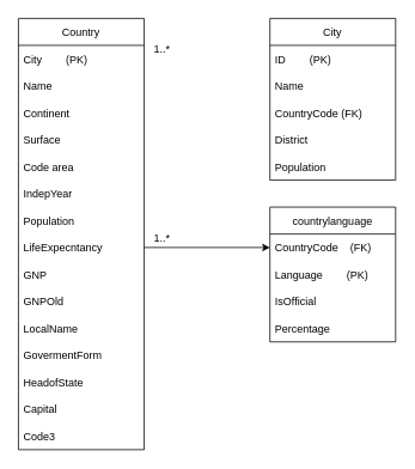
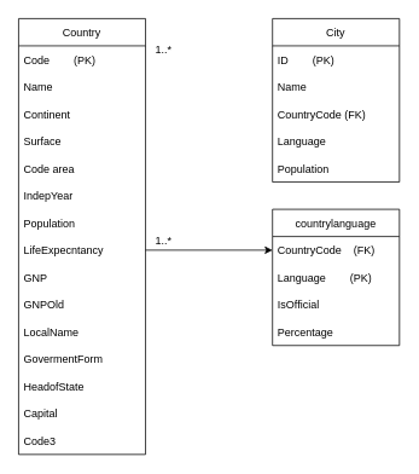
  <mxCell id="0" />
  <mxCell id="1" parent="0" />
  <mxCell id="2" value="City" style="swimlane;fontStyle=0;childLayout=stackLayout;horizontal=1;startSize=30;horizontalStack=0;resizeParent=1;resizeParentMax=0;resizeLast=0;collapsible=1;marginBottom=0;" vertex="1" parent="1"><mxGeometry x="300" y="20" width="140" height="180" as="geometry" /></mxCell>
  <mxCell id="3" value="ID        (PK)" style="text;strokeColor=none;fillColor=none;align=left;verticalAlign=middle;spacingLeft=4;spacingRight=4;overflow=hidden;points=[[0,0.5],[1,0.5]];portConstraint=eastwest;rotatable=0;" vertex="1" parent="2"><mxGeometry y="30" width="140" height="30" as="geometry" /></mxCell>
  <mxCell id="4" value="Name" style="text;strokeColor=none;fillColor=none;align=left;verticalAlign=middle;spacingLeft=4;spacingRight=4;overflow=hidden;points=[[0,0.5],[1,0.5]];portConstraint=eastwest;rotatable=0;" vertex="1" parent="2"><mxGeometry y="60" width="140" height="30" as="geometry" /></mxCell>
  <mxCell id="5" value="CountryCode (FK)" style="text;strokeColor=none;fillColor=none;align=left;verticalAlign=middle;spacingLeft=4;spacingRight=4;overflow=hidden;points=[[0,0.5],[1,0.5]];portConstraint=eastwest;rotatable=0;" vertex="1" parent="2"><mxGeometry y="90" width="140" height="30" as="geometry" /></mxCell>
- <mxCell id="6" value="District" style="text;strokeColor=none;fillColor=none;align=left;verticalAlign=middle;spacingLeft=4;spacingRight=4;overflow=hidden;points=[[0,0.5],[1,0.5]];portConstraint=eastwest;rotatable=0;" vertex="1" parent="2"><mxGeometry y="120" width="140" height="30" as="geometry" /></mxCell>
+ <mxCell id="6" value="Language" style="text;strokeColor=none;fillColor=none;align=left;verticalAlign=middle;spacingLeft=4;spacingRight=4;overflow=hidden;points=[[0,0.5],[1,0.5]];portConstraint=eastwest;rotatable=0;" vertex="1" parent="2"><mxGeometry y="120" width="140" height="30" as="geometry" /></mxCell>
  <mxCell id="7" value="Population" style="text;strokeColor=none;fillColor=none;align=left;verticalAlign=middle;spacingLeft=4;spacingRight=4;overflow=hidden;points=[[0,0.5],[1,0.5]];portConstraint=eastwest;rotatable=0;" vertex="1" parent="2"><mxGeometry y="150" width="140" height="30" as="geometry" /></mxCell>
  <mxCell id="8" value="Country" style="swimlane;fontStyle=0;childLayout=stackLayout;horizontal=1;startSize=30;horizontalStack=0;resizeParent=1;resizeParentMax=0;resizeLast=0;collapsible=1;marginBottom=0;" vertex="1" parent="1"><mxGeometry x="20" y="20" width="140" height="480" as="geometry" /></mxCell>
- <mxCell id="9" value="City        (PK)" style="text;strokeColor=none;fillColor=none;align=left;verticalAlign=middle;spacingLeft=4;spacingRight=4;overflow=hidden;points=[[0,0.5],[1,0.5]];portConstraint=eastwest;rotatable=0;" vertex="1" parent="8"><mxGeometry y="30" width="140" height="30" as="geometry" /></mxCell>
+ <mxCell id="9" value="Code        (PK)" style="text;strokeColor=none;fillColor=none;align=left;verticalAlign=middle;spacingLeft=4;spacingRight=4;overflow=hidden;points=[[0,0.5],[1,0.5]];portConstraint=eastwest;rotatable=0;" vertex="1" parent="8"><mxGeometry y="30" width="140" height="30" as="geometry" /></mxCell>
  <mxCell id="10" value="Name" style="text;strokeColor=none;fillColor=none;align=left;verticalAlign=middle;spacingLeft=4;spacingRight=4;overflow=hidden;points=[[0,0.5],[1,0.5]];portConstraint=eastwest;rotatable=0;" vertex="1" parent="8"><mxGeometry y="60" width="140" height="30" as="geometry" /></mxCell>
  <mxCell id="11" value="Continent" style="text;strokeColor=none;fillColor=none;align=left;verticalAlign=middle;spacingLeft=4;spacingRight=4;overflow=hidden;points=[[0,0.5],[1,0.5]];portConstraint=eastwest;rotatable=0;" vertex="1" parent="8"><mxGeometry y="90" width="140" height="30" as="geometry" /></mxCell>
  <mxCell id="12" value="Surface" style="text;strokeColor=none;fillColor=none;align=left;verticalAlign=middle;spacingLeft=4;spacingRight=4;overflow=hidden;points=[[0,0.5],[1,0.5]];portConstraint=eastwest;rotatable=0;" vertex="1" parent="8"><mxGeometry y="120" width="140" height="30" as="geometry" /></mxCell>
  <mxCell id="13" value="Code area" style="text;strokeColor=none;fillColor=none;align=left;verticalAlign=middle;spacingLeft=4;spacingRight=4;overflow=hidden;points=[[0,0.5],[1,0.5]];portConstraint=eastwest;rotatable=0;" vertex="1" parent="8"><mxGeometry y="150" width="140" height="30" as="geometry" /></mxCell>
  <mxCell id="14" value="IndepYear" style="text;strokeColor=none;fillColor=none;align=left;verticalAlign=middle;spacingLeft=4;spacingRight=4;overflow=hidden;points=[[0,0.5],[1,0.5]];portConstraint=eastwest;rotatable=0;" vertex="1" parent="8"><mxGeometry y="180" width="140" height="30" as="geometry" /></mxCell>
  <mxCell id="15" value="Population" style="text;strokeColor=none;fillColor=none;align=left;verticalAlign=middle;spacingLeft=4;spacingRight=4;overflow=hidden;points=[[0,0.5],[1,0.5]];portConstraint=eastwest;rotatable=0;" vertex="1" parent="8"><mxGeometry y="210" width="140" height="30" as="geometry" /></mxCell>
  <mxCell id="16" value="LifeExpecntancy" style="text;strokeColor=none;fillColor=none;align=left;verticalAlign=middle;spacingLeft=4;spacingRight=4;overflow=hidden;points=[[0,0.5],[1,0.5]];portConstraint=eastwest;rotatable=0;" vertex="1" parent="8"><mxGeometry y="240" width="140" height="30" as="geometry" /></mxCell>
  <mxCell id="17" value="GNP" style="text;strokeColor=none;fillColor=none;align=left;verticalAlign=middle;spacingLeft=4;spacingRight=4;overflow=hidden;points=[[0,0.5],[1,0.5]];portConstraint=eastwest;rotatable=0;" vertex="1" parent="8"><mxGeometry y="270" width="140" height="30" as="geometry" /></mxCell>
  <mxCell id="18" value="GNPOld" style="text;strokeColor=none;fillColor=none;align=left;verticalAlign=middle;spacingLeft=4;spacingRight=4;overflow=hidden;points=[[0,0.5],[1,0.5]];portConstraint=eastwest;rotatable=0;" vertex="1" parent="8"><mxGeometry y="300" width="140" height="30" as="geometry" /></mxCell>
  <mxCell id="19" value="LocalName" style="text;strokeColor=none;fillColor=none;align=left;verticalAlign=middle;spacingLeft=4;spacingRight=4;overflow=hidden;points=[[0,0.5],[1,0.5]];portConstraint=eastwest;rotatable=0;" vertex="1" parent="8"><mxGeometry y="330" width="140" height="30" as="geometry" /></mxCell>
  <mxCell id="20" value="GovermentForm" style="text;strokeColor=none;fillColor=none;align=left;verticalAlign=middle;spacingLeft=4;spacingRight=4;overflow=hidden;points=[[0,0.5],[1,0.5]];portConstraint=eastwest;rotatable=0;" vertex="1" parent="8"><mxGeometry y="360" width="140" height="30" as="geometry" /></mxCell>
  <mxCell id="21" value="HeadofState" style="text;strokeColor=none;fillColor=none;align=left;verticalAlign=middle;spacingLeft=4;spacingRight=4;overflow=hidden;points=[[0,0.5],[1,0.5]];portConstraint=eastwest;rotatable=0;" vertex="1" parent="8"><mxGeometry y="390" width="140" height="30" as="geometry" /></mxCell>
  <mxCell id="22" value="Capital" style="text;strokeColor=none;fillColor=none;align=left;verticalAlign=middle;spacingLeft=4;spacingRight=4;overflow=hidden;points=[[0,0.5],[1,0.5]];portConstraint=eastwest;rotatable=0;" vertex="1" parent="8"><mxGeometry y="420" width="140" height="30" as="geometry" /></mxCell>
  <mxCell id="23" value="Code3" style="text;strokeColor=none;fillColor=none;align=left;verticalAlign=middle;spacingLeft=4;spacingRight=4;overflow=hidden;points=[[0,0.5],[1,0.5]];portConstraint=eastwest;rotatable=0;" vertex="1" parent="8"><mxGeometry y="450" width="140" height="30" as="geometry" /></mxCell>
  <mxCell id="24" value="countrylanguage" style="swimlane;fontStyle=0;childLayout=stackLayout;horizontal=1;startSize=30;horizontalStack=0;resizeParent=1;resizeParentMax=0;resizeLast=0;collapsible=1;marginBottom=0;" vertex="1" parent="1"><mxGeometry x="300" y="230" width="140" height="150" as="geometry" /></mxCell>
  <mxCell id="25" value="CountryCode    (FK)" style="text;strokeColor=none;fillColor=none;align=left;verticalAlign=middle;spacingLeft=4;spacingRight=4;overflow=hidden;points=[[0,0.5],[1,0.5]];portConstraint=eastwest;rotatable=0;" vertex="1" parent="24"><mxGeometry y="30" width="140" height="30" as="geometry" /></mxCell>
  <mxCell id="26" value="Language        (PK)" style="text;strokeColor=none;fillColor=none;align=left;verticalAlign=middle;spacingLeft=4;spacingRight=4;overflow=hidden;points=[[0,0.5],[1,0.5]];portConstraint=eastwest;rotatable=0;" vertex="1" parent="24"><mxGeometry y="60" width="140" height="30" as="geometry" /></mxCell>
  <mxCell id="27" value="IsOfficial" style="text;strokeColor=none;fillColor=none;align=left;verticalAlign=middle;spacingLeft=4;spacingRight=4;overflow=hidden;points=[[0,0.5],[1,0.5]];portConstraint=eastwest;rotatable=0;" vertex="1" parent="24"><mxGeometry y="90" width="140" height="30" as="geometry" /></mxCell>
  <mxCell id="28" value="Percentage" style="text;strokeColor=none;fillColor=none;align=left;verticalAlign=middle;spacingLeft=4;spacingRight=4;overflow=hidden;points=[[0,0.5],[1,0.5]];portConstraint=eastwest;rotatable=0;" vertex="1" parent="24"><mxGeometry y="120" width="140" height="30" as="geometry" /></mxCell>
  <mxCell id="29" value="1..*" style="text;html=1;strokeColor=none;fillColor=none;align=center;verticalAlign=middle;whiteSpace=wrap;rounded=0;" vertex="1" parent="1"><mxGeometry x="150" y="40" width="60" height="30" as="geometry" /></mxCell>
  <mxCell id="30" style="edgeStyle=orthogonalEdgeStyle;rounded=0;orthogonalLoop=1;jettySize=auto;html=1;exitX=1;exitY=0.5;exitDx=0;exitDy=0;" edge="1" parent="1" source="16" target="25"><mxGeometry relative="1" as="geometry" /></mxCell>
  <mxCell id="31" value="1..*" style="text;html=1;strokeColor=none;fillColor=none;align=center;verticalAlign=middle;whiteSpace=wrap;rounded=0;" vertex="1" parent="1"><mxGeometry x="150" y="250" width="60" height="30" as="geometry" /></mxCell>
